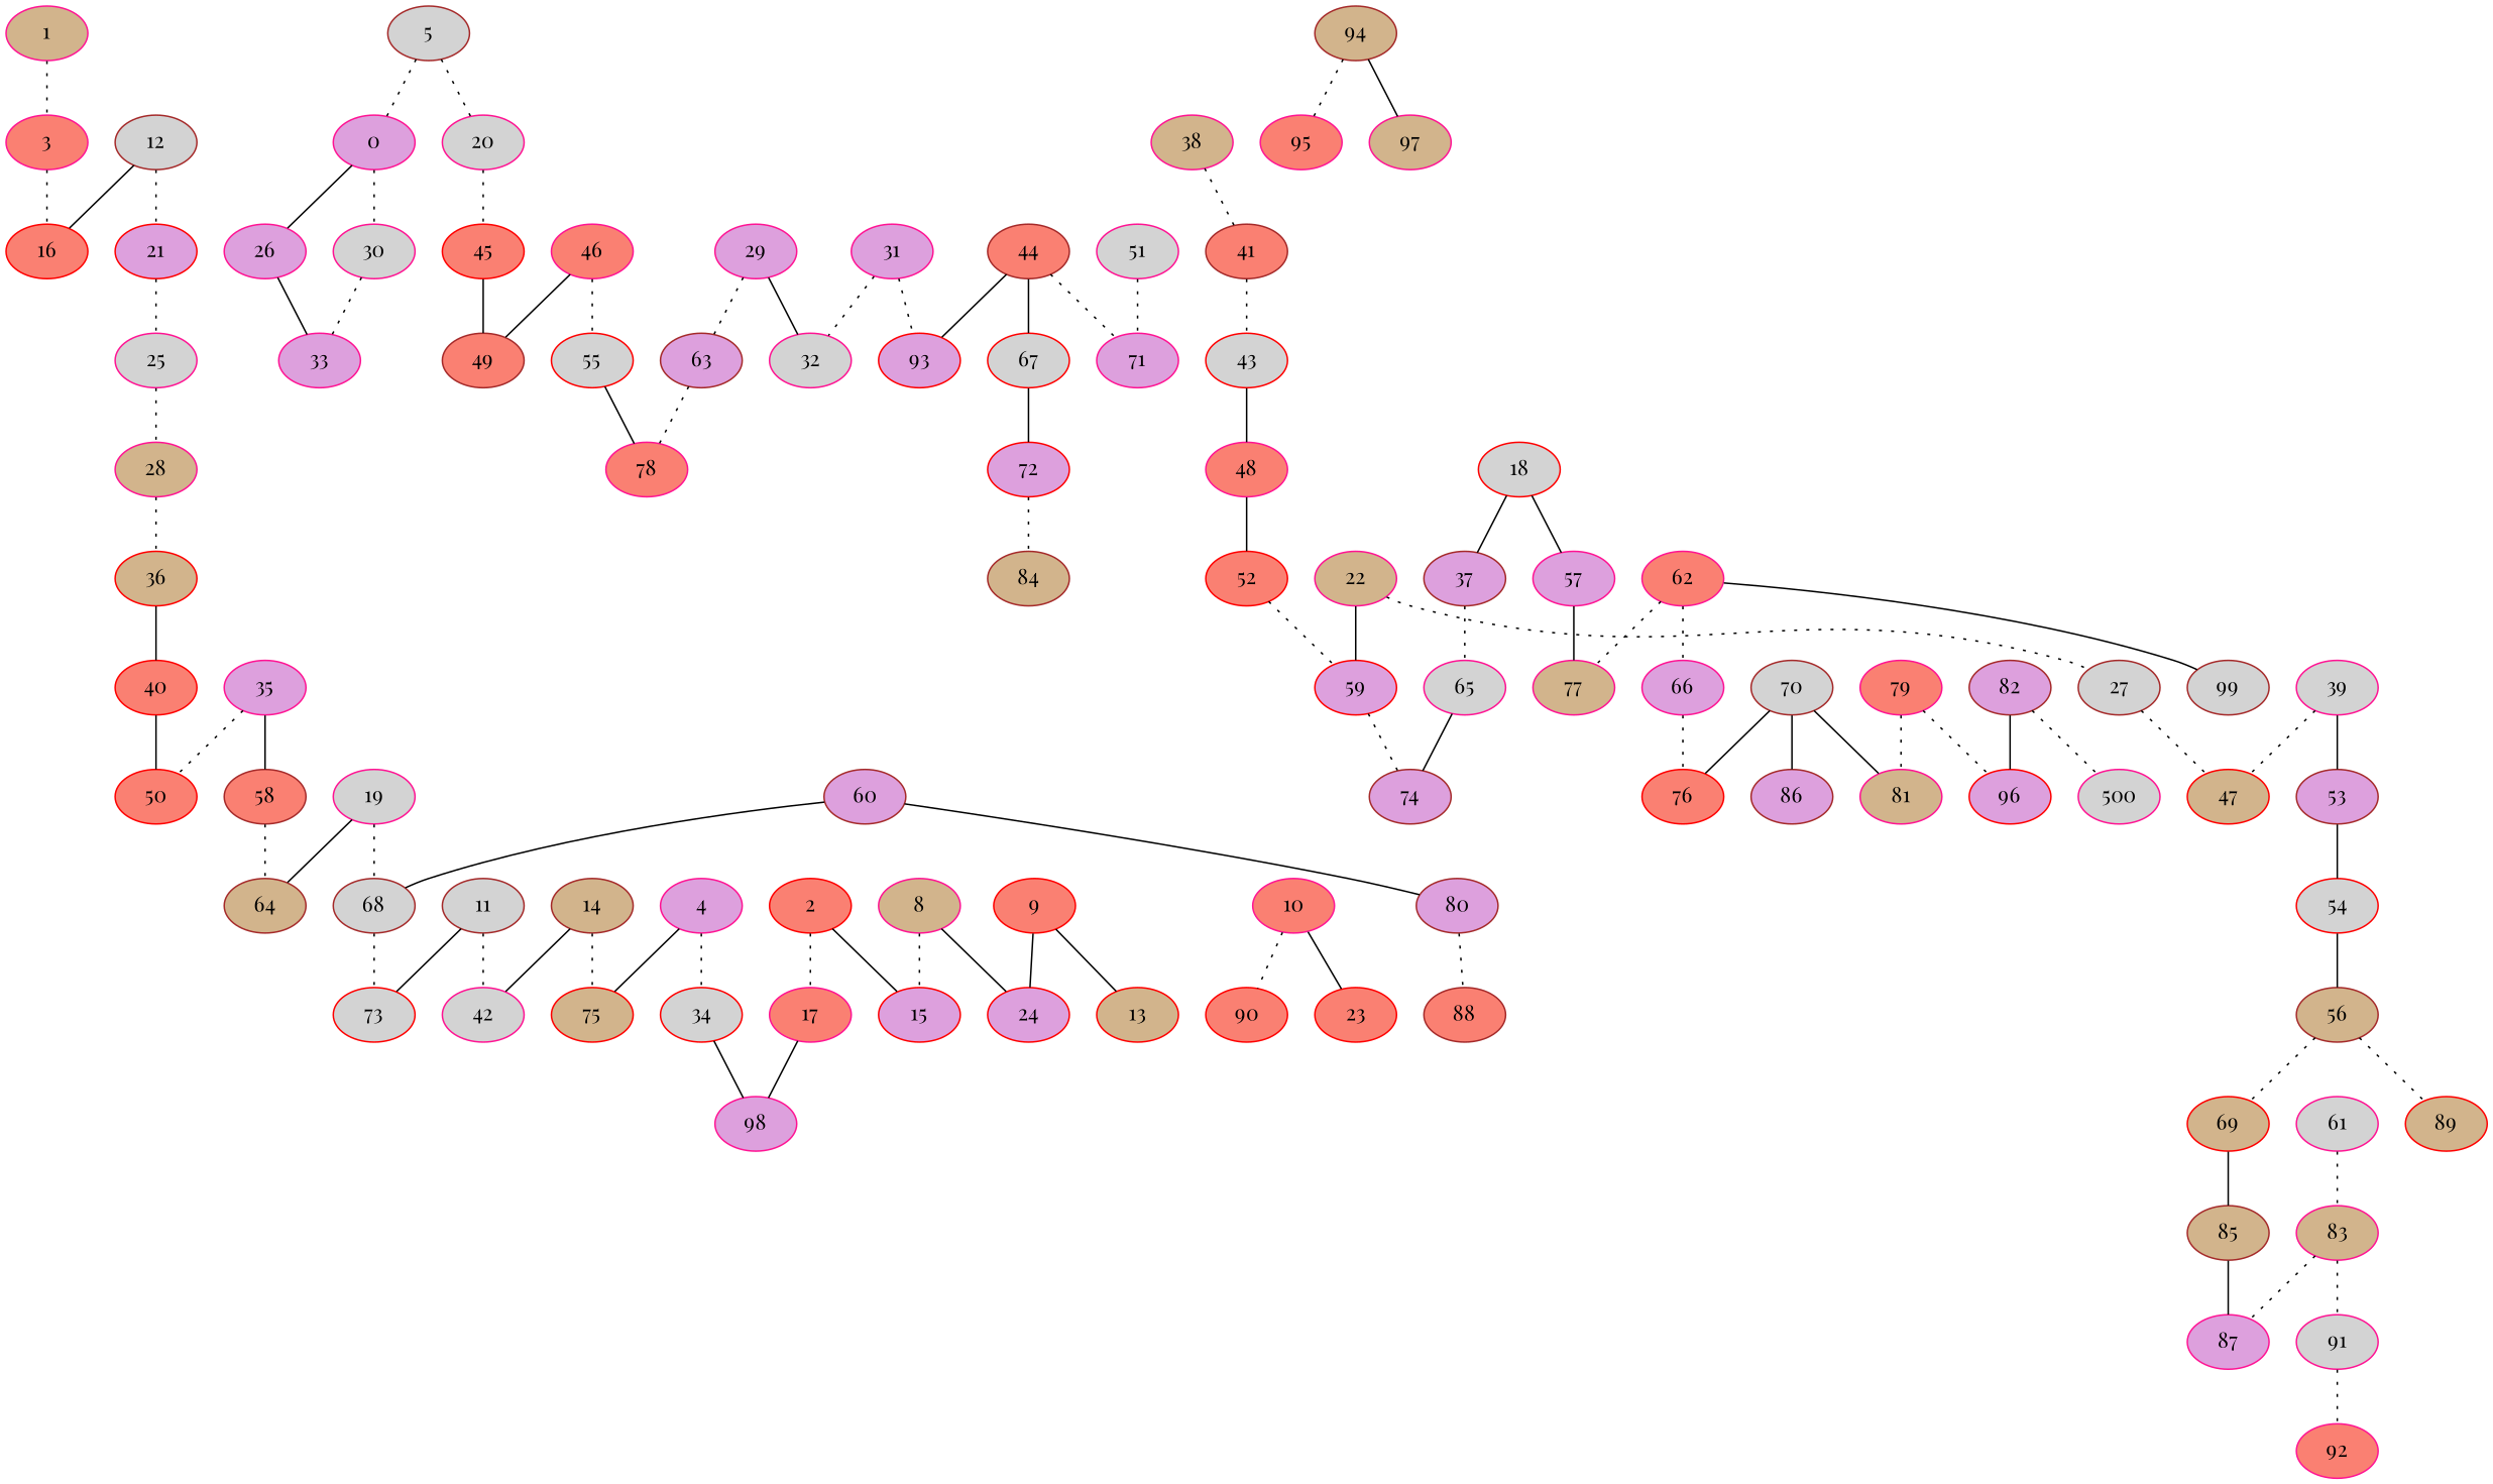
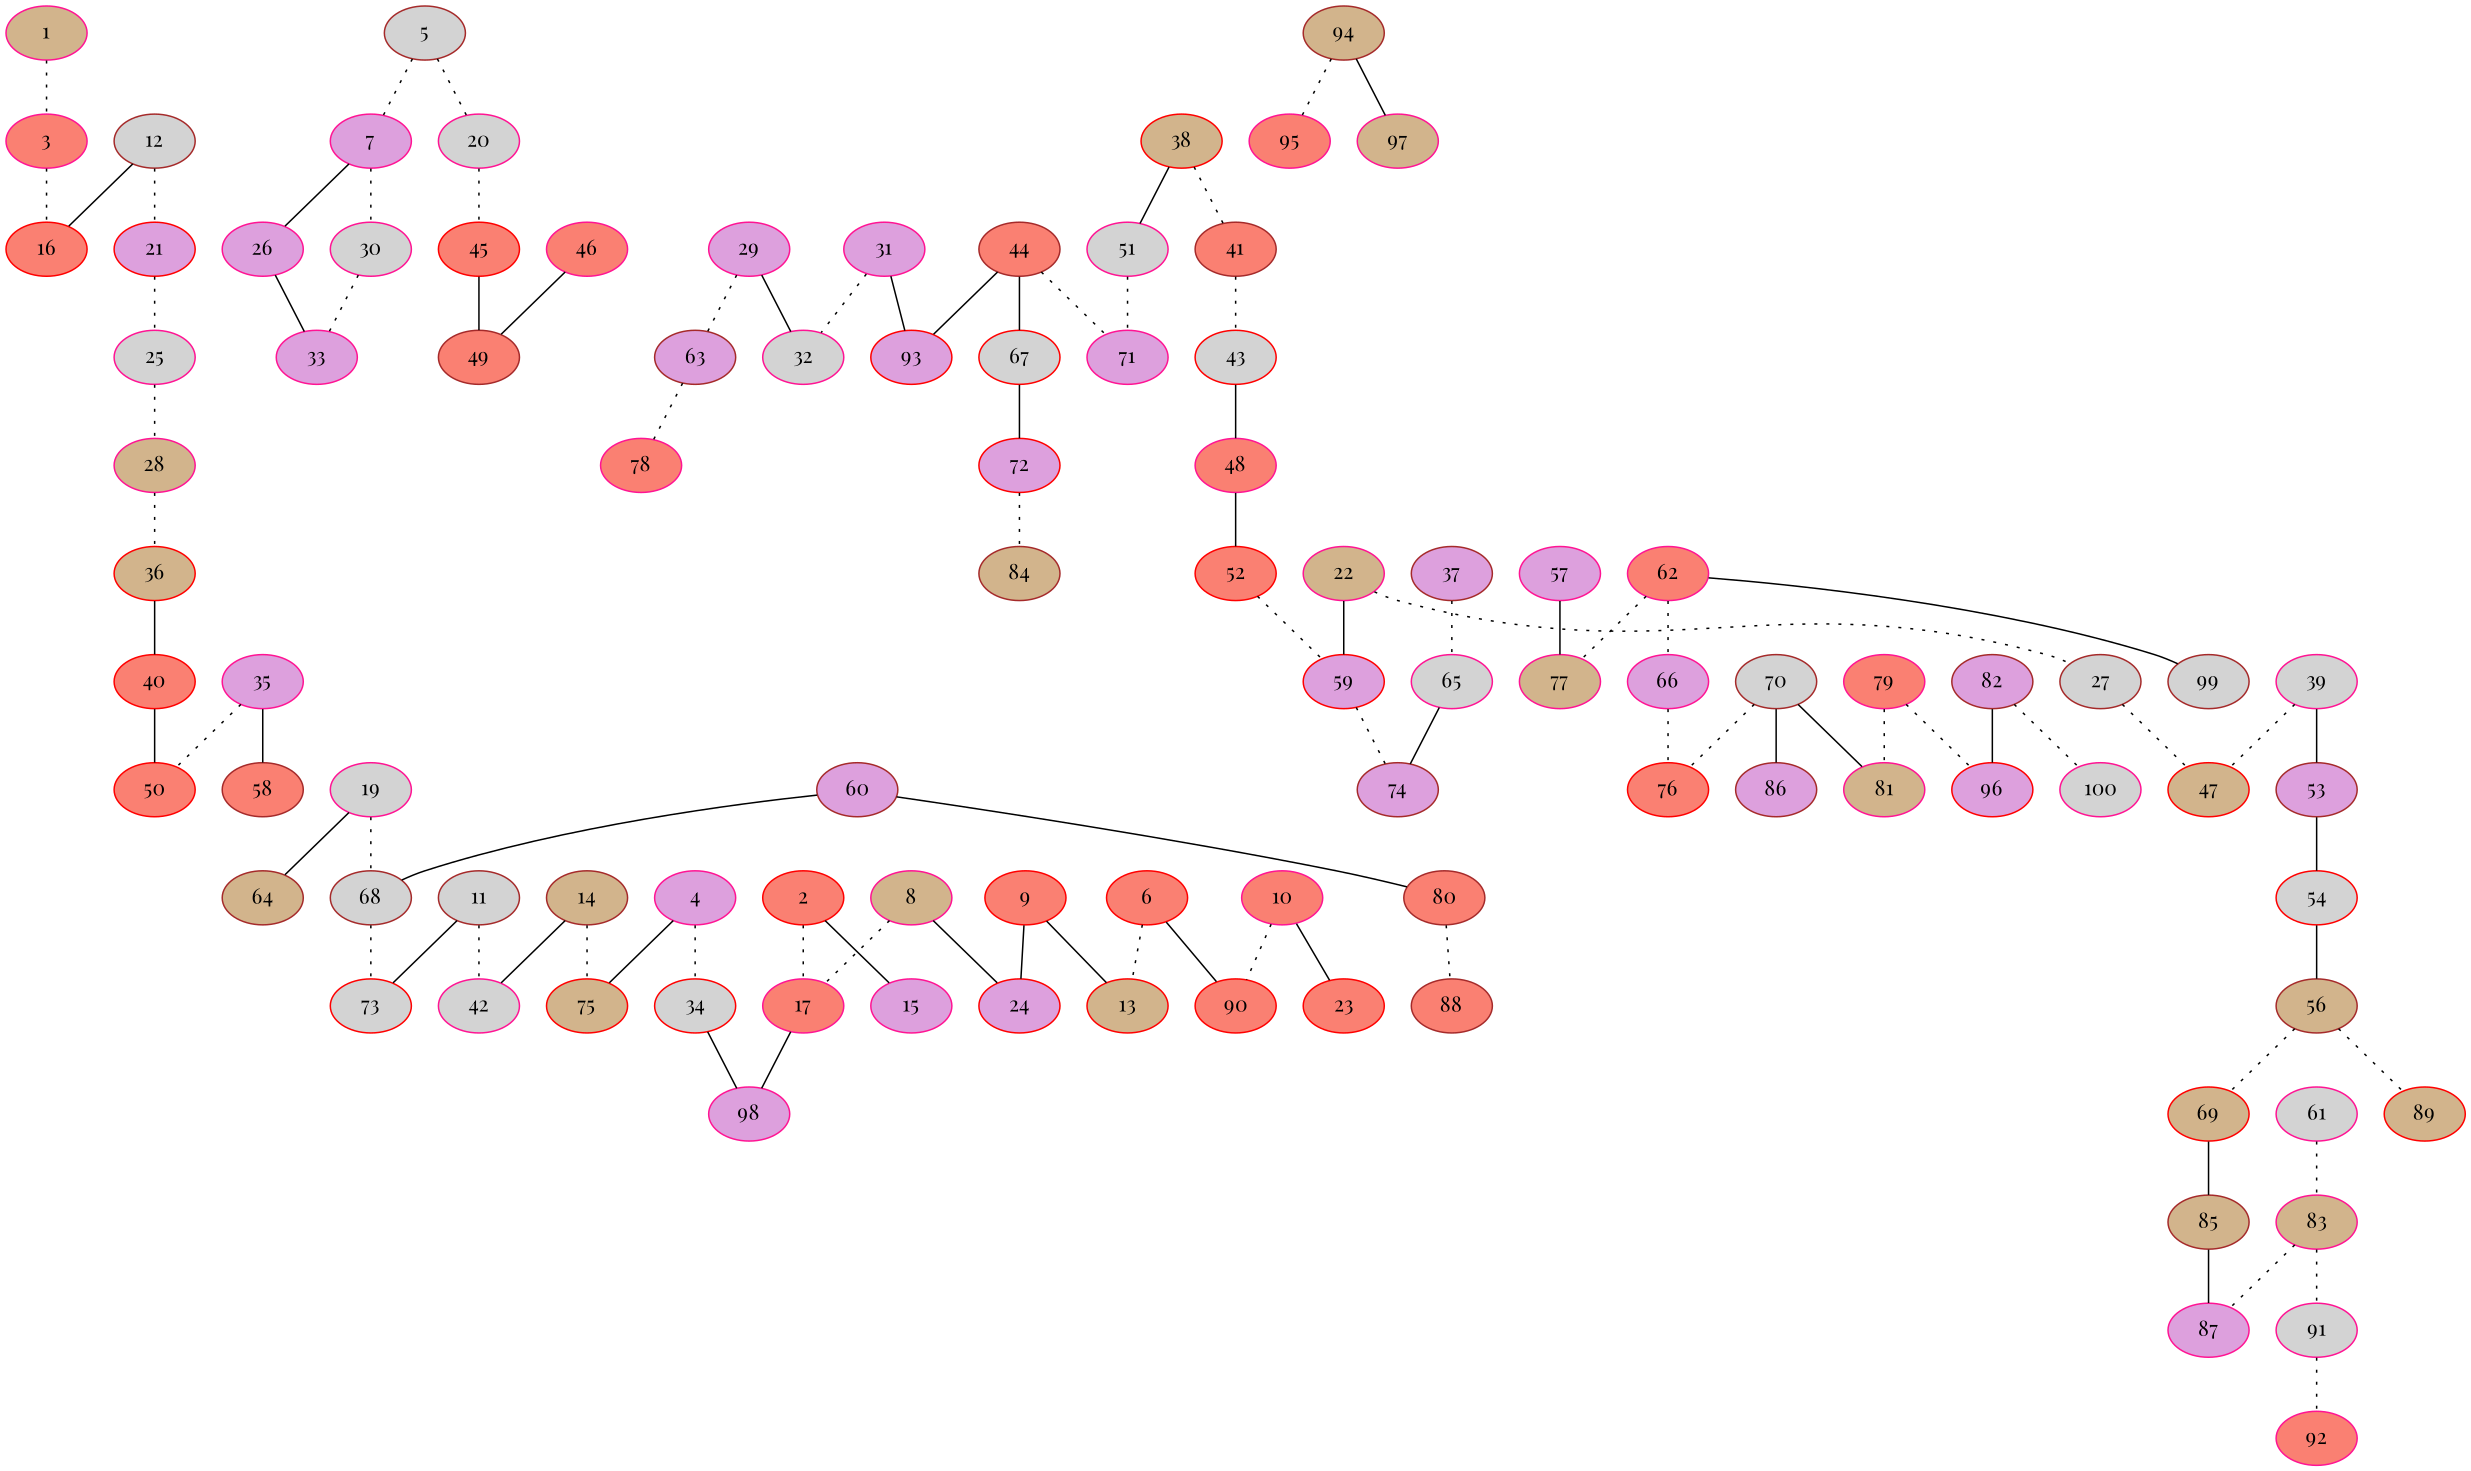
  graph {
    fontname="Playfair Display"
    node [color=deeppink fillcolor=plum fontname="Playfair Display" style=filled]
    edge [fontname="Playfair Display" style=dotted]
    1 [fillcolor=tan]
    3 [fillcolor=salmon]
    16 [color=red fillcolor=salmon]
    12 [color=brown fillcolor=lightgrey]
    21 [color=red]
    25 [fillcolor=lightgrey]
    28 [fillcolor=tan]
    36 [color=red fillcolor=tan]
    40 [color=red fillcolor=salmon]
    50 [color=red fillcolor=salmon]
    35
    58 [color=brown fillcolor=salmon]
    64 [color=brown fillcolor=tan]
    19 [fillcolor=lightgrey]
    68 [color=brown fillcolor=lightgrey]
    73 [color=red fillcolor=lightgrey]
    60 [color=brown]
-   80 [color=brown]
+   80 [color=brown fillcolor=salmon]
    88 [color=brown fillcolor=salmon]
    11 [color=brown fillcolor=lightgrey]
    42 [fillcolor=lightgrey]
    14 [color=brown fillcolor=tan]
    75 [color=red fillcolor=tan]
    4
    34 [color=red fillcolor=lightgrey]
    98
    17 [fillcolor=salmon]
    2 [color=red fillcolor=salmon]
-   15 [color=red]
+   15
    8 [fillcolor=tan]
    24 [color=red]
    9 [color=red fillcolor=salmon]
    13 [color=red fillcolor=tan]
+   6 [color=red fillcolor=salmon]
    90 [color=red fillcolor=salmon]
    10 [fillcolor=salmon]
    23 [color=red fillcolor=salmon]
    26
    33
    30 [fillcolor=lightgrey]
-   7 [label=0]
+   7
    5 [color=brown fillcolor=lightgrey]
    20 [fillcolor=lightgrey]
    45 [color=red fillcolor=salmon]
    49 [color=brown fillcolor=salmon]
    46 [fillcolor=salmon]
-   55 [color=red fillcolor=lightgrey]
    78 [fillcolor=salmon]
    63 [color=brown]
    29
    32 [fillcolor=lightgrey]
    31
    93 [color=red]
    95 [fillcolor=salmon]
    44 [color=brown fillcolor=salmon]
    67 [color=red fillcolor=lightgrey]
    71
    72 [color=red]
    84 [color=brown fillcolor=tan]
    51 [fillcolor=lightgrey]
-   38 [fillcolor=tan]
+   38 [color=red fillcolor=tan]
    41 [color=brown fillcolor=salmon]
    43 [color=red fillcolor=lightgrey]
    48 [fillcolor=salmon]
    52 [color=red fillcolor=salmon]
    59 [color=red]
    74 [color=brown]
    22 [fillcolor=tan]
    27 [color=brown fillcolor=lightgrey]
    47 [color=red fillcolor=tan]
    39 [fillcolor=lightgrey]
    53 [color=brown]
    54 [color=red fillcolor=lightgrey]
    56 [color=brown fillcolor=tan]
    69 [color=red fillcolor=tan]
    89 [color=red fillcolor=tan]
    85 [color=brown fillcolor=tan]
    87
    83 [fillcolor=tan]
    91 [fillcolor=lightgrey]
    92 [fillcolor=salmon]
    61 [fillcolor=lightgrey]
    65 [fillcolor=lightgrey]
    37 [color=brown]
-   18 [color=red fillcolor=lightgrey]
    57
    77 [fillcolor=tan]
    62 [fillcolor=salmon]
    66
    99 [color=brown fillcolor=lightgrey]
    76 [color=red fillcolor=salmon]
    70 [color=brown fillcolor=lightgrey]
    81 [fillcolor=tan]
    86 [color=brown]
    79 [fillcolor=salmon]
    96 [color=red]
    82 [color=brown]
-   100 [fillcolor=lightgrey label=500]
+   100 [fillcolor=lightgrey]
    94 [color=brown fillcolor=tan]
    97 [fillcolor=tan]
    1 -- 3
    3 -- 16
    12 -- 16 [style=solid]
    12 -- 21
    21 -- 25
    25 -- 28
    28 -- 36
    36 -- 40 [style=solid]
    40 -- 50 [style=solid]
    35 -- 50
    35 -- 58 [style=solid]
-   58 -- 64
    19 -- 64 [style=solid]
    19 -- 68
    68 -- 73
    60 -- 68 [style=solid]
    60 -- 80 [style=solid]
    80 -- 88
    11 -- 73 [style=solid]
    11 -- 42
    14 -- 42 [style=solid]
    14 -- 75
    4 -- 75 [style=solid]
    4 -- 34
    34 -- 98 [style=solid]
    17 -- 98 [style=solid]
    2 -- 17
    2 -- 15 [style=solid]
-   8 -- 15
+   8 -- 17
    8 -- 24 [style=solid]
    9 -- 24 [style=solid]
    9 -- 13 [style=solid]
+   6 -- 13
+   6 -- 90 [style=solid]
    10 -- 90
    10 -- 23 [style=solid]
    26 -- 33 [style=solid]
    30 -- 33
    7 -- 26 [style=solid]
    7 -- 30
    5 -- 7
    5 -- 20
    20 -- 45
    45 -- 49 [style=solid]
    46 -- 49 [style=solid]
-   46 -- 55
-   55 -- 78 [style=solid]
    63 -- 78
    29 -- 63
    29 -- 32 [style=solid]
    31 -- 32
-   31 -- 93
+   31 -- 93 [style=solid]
    44 -- 93 [style=solid]
    44 -- 67 [style=solid]
    44 -- 71
    67 -- 72 [style=solid]
    72 -- 84
    51 -- 71
+   38 -- 51 [style=solid]
    38 -- 41
    41 -- 43
    43 -- 48 [style=solid]
    48 -- 52 [style=solid]
    52 -- 59
    59 -- 74
    22 -- 59 [style=solid]
    22 -- 27
    27 -- 47
    39 -- 47
    39 -- 53 [style=solid]
    53 -- 54 [style=solid]
    54 -- 56 [style=solid]
    56 -- 69
    56 -- 89
    69 -- 85 [style=solid]
    85 -- 87 [style=solid]
    83 -- 87
    83 -- 91
    91 -- 92
    61 -- 83
    65 -- 74 [style=solid]
    37 -- 65
-   18 -- 37 [style=solid]
-   18 -- 57 [style=solid]
    57 -- 77 [style=solid]
    62 -- 77
    62 -- 66
    62 -- 99 [style=solid]
    66 -- 76
-   70 -- 76 [style=solid]
+   70 -- 76
    70 -- 81 [style=solid]
    70 -- 86 [style=solid]
    79 -- 81
    79 -- 96
    82 -- 96 [style=solid]
    82 -- 100
    94 -- 95
    94 -- 97 [style=solid]
  }
